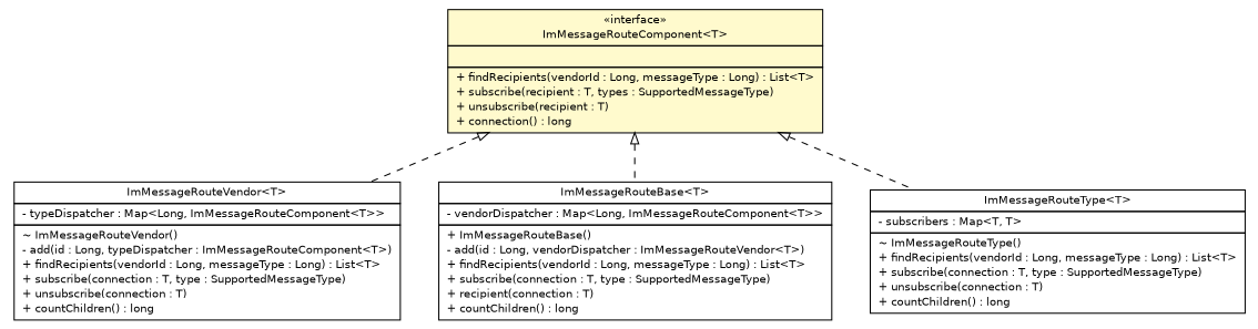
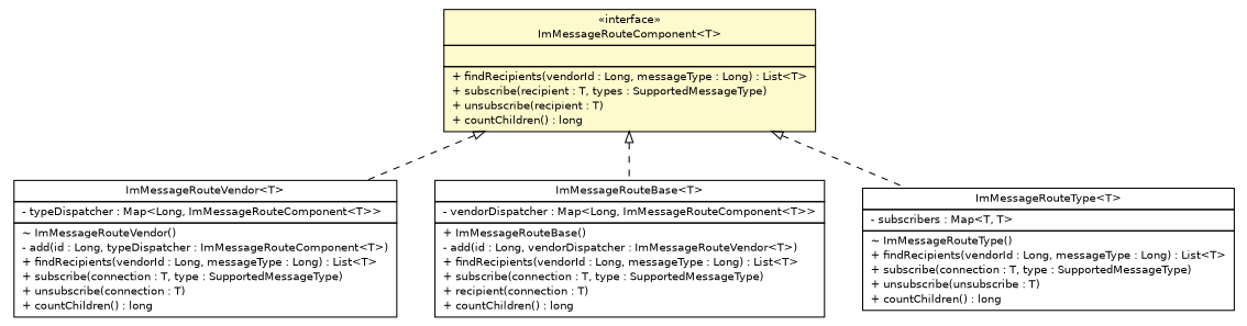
  digraph {
    nodesep=0.25
    ranksep=0.5
    node [fontcolor=black fontname=Helvetica fontsize=10.0 shape=plaintext]
    edge [arrowtail=empty dir=back fontname=Helvetica fontsize=10 headport=p labelfontname=Helvetica labelfontsize=10 style=dashed tailport=p]
-   n1 [label=<<table title="de.hsbremen.tc.tnc.tnccs.im.route.ImMessageRouteComponent" border="0" cellborder="1" cellspacing="0" cellpadding="2" port="p" bgcolor="lemonChiffon" href="./ImMessageRouteComponent.html"> 		<tr><td><table border="0" cellspacing="0" cellpadding="1"> <tr><td align="center" balign="center"> &#171;interface&#187; </td></tr> <tr><td align="center" balign="center"> ImMessageRouteComponent&lt;T&gt; </td></tr> 		</table></td></tr> 		<tr><td><table border="0" cellspacing="0" cellpadding="1"> <tr><td align="left" balign="left">  </td></tr> 		</table></td></tr> 		<tr><td><table border="0" cellspacing="0" cellpadding="1"> <tr><td align="left" balign="left"> + findRecipients(vendorId : Long, messageType : Long) : List&lt;T&gt; </td></tr> <tr><td align="left" balign="left"> + subscribe(recipient : T, types : SupportedMessageType) </td></tr> <tr><td align="left" balign="left"> + unsubscribe(recipient : T) </td></tr> <tr><td align="left" balign="left"> + connection() : long </td></tr> 		</table></td></tr> 		</table>>]
+   n1 [label=<<table title="de.hsbremen.tc.tnc.tnccs.im.route.ImMessageRouteComponent" border="0" cellborder="1" cellspacing="0" cellpadding="2" port="p" bgcolor="lemonChiffon" href="./ImMessageRouteComponent.html"> 		<tr><td><table border="0" cellspacing="0" cellpadding="1"> <tr><td align="center" balign="center"> &#171;interface&#187; </td></tr> <tr><td align="center" balign="center"> ImMessageRouteComponent&lt;T&gt; </td></tr> 		</table></td></tr> 		<tr><td><table border="0" cellspacing="0" cellpadding="1"> <tr><td align="left" balign="left">  </td></tr> 		</table></td></tr> 		<tr><td><table border="0" cellspacing="0" cellpadding="1"> <tr><td align="left" balign="left"> + findRecipients(vendorId : Long, messageType : Long) : List&lt;T&gt; </td></tr> <tr><td align="left" balign="left"> + subscribe(recipient : T, types : SupportedMessageType) </td></tr> <tr><td align="left" balign="left"> + unsubscribe(recipient : T) </td></tr> <tr><td align="left" balign="left"> + countChildren() : long </td></tr> 		</table></td></tr> 		</table>>]
    n2 [label=<<table title="de.hsbremen.tc.tnc.tnccs.im.route.ImMessageRouteVendor" border="0" cellborder="1" cellspacing="0" cellpadding="2" port="p" href="./ImMessageRouteVendor.html"> 		<tr><td><table border="0" cellspacing="0" cellpadding="1"> <tr><td align="center" balign="center"> ImMessageRouteVendor&lt;T&gt; </td></tr> 		</table></td></tr> 		<tr><td><table border="0" cellspacing="0" cellpadding="1"> <tr><td align="left" balign="left"> - typeDispatcher : Map&lt;Long, ImMessageRouteComponent&lt;T&gt;&gt; </td></tr> 		</table></td></tr> 		<tr><td><table border="0" cellspacing="0" cellpadding="1"> <tr><td align="left" balign="left"> ~ ImMessageRouteVendor() </td></tr> <tr><td align="left" balign="left"> - add(id : Long, typeDispatcher : ImMessageRouteComponent&lt;T&gt;) </td></tr> <tr><td align="left" balign="left"> + findRecipients(vendorId : Long, messageType : Long) : List&lt;T&gt; </td></tr> <tr><td align="left" balign="left"> + subscribe(connection : T, type : SupportedMessageType) </td></tr> <tr><td align="left" balign="left"> + unsubscribe(connection : T) </td></tr> <tr><td align="left" balign="left"> + countChildren() : long </td></tr> 		</table></td></tr> 		</table>>]
    n3 [label=<<table title="de.hsbremen.tc.tnc.tnccs.im.route.ImMessageRouteBase" border="0" cellborder="1" cellspacing="0" cellpadding="2" port="p" href="./ImMessageRouteBase.html"> 		<tr><td><table border="0" cellspacing="0" cellpadding="1"> <tr><td align="center" balign="center"> ImMessageRouteBase&lt;T&gt; </td></tr> 		</table></td></tr> 		<tr><td><table border="0" cellspacing="0" cellpadding="1"> <tr><td align="left" balign="left"> - vendorDispatcher : Map&lt;Long, ImMessageRouteComponent&lt;T&gt;&gt; </td></tr> 		</table></td></tr> 		<tr><td><table border="0" cellspacing="0" cellpadding="1"> <tr><td align="left" balign="left"> + ImMessageRouteBase() </td></tr> <tr><td align="left" balign="left"> - add(id : Long, vendorDispatcher : ImMessageRouteVendor&lt;T&gt;) </td></tr> <tr><td align="left" balign="left"> + findRecipients(vendorId : Long, messageType : Long) : List&lt;T&gt; </td></tr> <tr><td align="left" balign="left"> + subscribe(connection : T, type : SupportedMessageType) </td></tr> <tr><td align="left" balign="left"> + recipient(connection : T) </td></tr> <tr><td align="left" balign="left"> + countChildren() : long </td></tr> 		</table></td></tr> 		</table>>]
-   n4 [label=<<table title="de.hsbremen.tc.tnc.tnccs.im.route.ImMessageRouteType" border="0" cellborder="1" cellspacing="0" cellpadding="2" port="p" href="./ImMessageRouteType.html"> 		<tr><td><table border="0" cellspacing="0" cellpadding="1"> <tr><td align="center" balign="center"> ImMessageRouteType&lt;T&gt; </td></tr> 		</table></td></tr> 		<tr><td><table border="0" cellspacing="0" cellpadding="1"> <tr><td align="left" balign="left"> - subscribers : Map&lt;T, T&gt; </td></tr> 		</table></td></tr> 		<tr><td><table border="0" cellspacing="0" cellpadding="1"> <tr><td align="left" balign="left"> ~ ImMessageRouteType() </td></tr> <tr><td align="left" balign="left"> + findRecipients(vendorId : Long, messageType : Long) : List&lt;T&gt; </td></tr> <tr><td align="left" balign="left"> + subscribe(connection : T, type : SupportedMessageType) </td></tr> <tr><td align="left" balign="left"> + unsubscribe(connection : T) </td></tr> <tr><td align="left" balign="left"> + countChildren() : long </td></tr> 		</table></td></tr> 		</table>>]
+   n4 [label=<<table title="de.hsbremen.tc.tnc.tnccs.im.route.ImMessageRouteType" border="0" cellborder="1" cellspacing="0" cellpadding="2" port="p" href="./ImMessageRouteType.html"> 		<tr><td><table border="0" cellspacing="0" cellpadding="1"> <tr><td align="center" balign="center"> ImMessageRouteType&lt;T&gt; </td></tr> 		</table></td></tr> 		<tr><td><table border="0" cellspacing="0" cellpadding="1"> <tr><td align="left" balign="left"> - subscribers : Map&lt;T, T&gt; </td></tr> 		</table></td></tr> 		<tr><td><table border="0" cellspacing="0" cellpadding="1"> <tr><td align="left" balign="left"> ~ ImMessageRouteType() </td></tr> <tr><td align="left" balign="left"> + findRecipients(vendorId : Long, messageType : Long) : List&lt;T&gt; </td></tr> <tr><td align="left" balign="left"> + subscribe(connection : T, type : SupportedMessageType) </td></tr> <tr><td align="left" balign="left"> + unsubscribe(unsubscribe : T) </td></tr> <tr><td align="left" balign="left"> + countChildren() : long </td></tr> 		</table></td></tr> 		</table>>]
    n1 -> n2
    n1 -> n3
    n1 -> n4
  }
